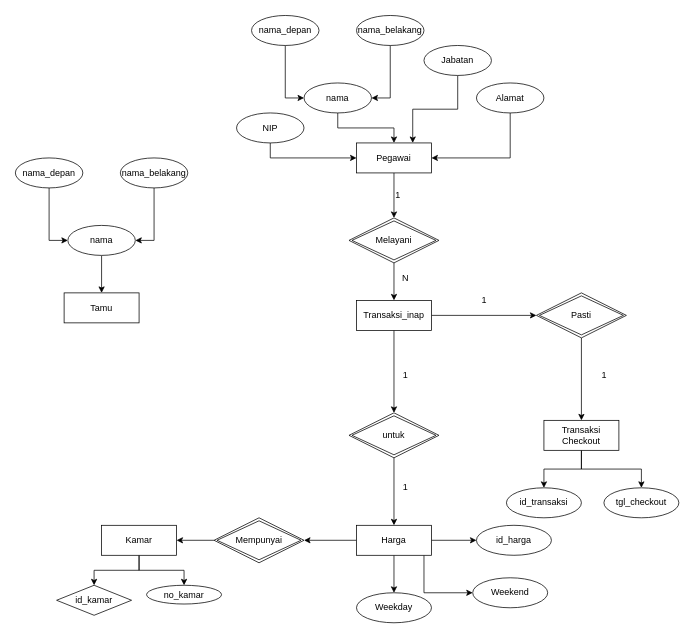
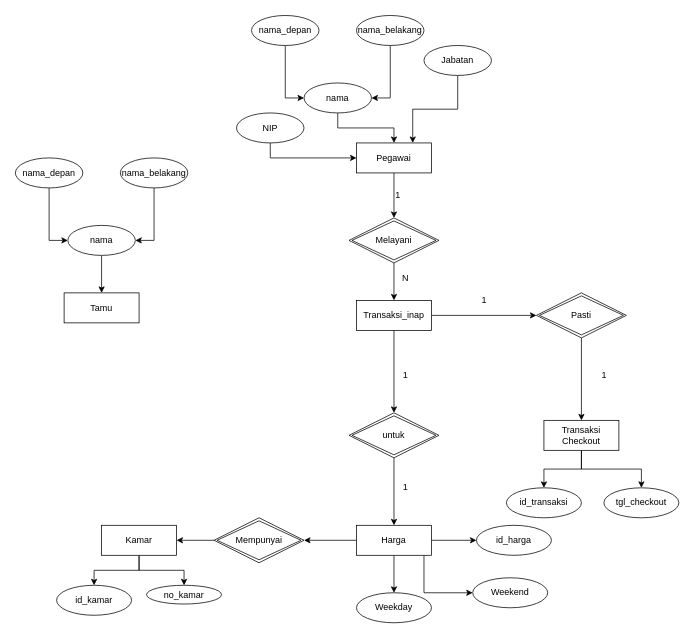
  <mxCell id="0" />
  <mxCell id="1" parent="0" />
  <mxCell id="2" style="edgeStyle=orthogonalEdgeStyle;rounded=0;orthogonalLoop=1;jettySize=auto;html=1;entryX=0.5;entryY=0;entryDx=0;entryDy=0;" edge="1" parent="1" source="3" target="20"><mxGeometry relative="1" as="geometry" /></mxCell>
  <mxCell id="3" value="Pegawai" style="whiteSpace=wrap;html=1;align=center;" vertex="1" parent="1"><mxGeometry x="475" y="190" width="100" height="40" as="geometry" /></mxCell>
  <mxCell id="4" style="edgeStyle=orthogonalEdgeStyle;rounded=0;orthogonalLoop=1;jettySize=auto;html=1;entryX=0;entryY=0.5;entryDx=0;entryDy=0;" edge="1" parent="1" source="5" target="9"><mxGeometry relative="1" as="geometry" /></mxCell>
  <mxCell id="5" value="nama_depan" style="ellipse;whiteSpace=wrap;html=1;" vertex="1" parent="1"><mxGeometry x="335" y="20" width="90" height="40" as="geometry" /></mxCell>
  <mxCell id="6" style="edgeStyle=orthogonalEdgeStyle;rounded=0;orthogonalLoop=1;jettySize=auto;html=1;entryX=1;entryY=0.5;entryDx=0;entryDy=0;" edge="1" parent="1" source="7" target="9"><mxGeometry relative="1" as="geometry" /></mxCell>
  <mxCell id="7" value="nama_belakang" style="ellipse;whiteSpace=wrap;html=1;" vertex="1" parent="1"><mxGeometry x="475" y="20" width="90" height="40" as="geometry" /></mxCell>
  <mxCell id="8" style="edgeStyle=orthogonalEdgeStyle;rounded=0;orthogonalLoop=1;jettySize=auto;html=1;entryX=0.5;entryY=0;entryDx=0;entryDy=0;" edge="1" parent="1" source="9" target="3"><mxGeometry relative="1" as="geometry" /></mxCell>
  <mxCell id="9" value="nama" style="ellipse;whiteSpace=wrap;html=1;" vertex="1" parent="1"><mxGeometry x="405" y="110" width="90" height="40" as="geometry" /></mxCell>
  <mxCell id="10" style="edgeStyle=orthogonalEdgeStyle;rounded=0;orthogonalLoop=1;jettySize=auto;html=1;entryX=0.75;entryY=0;entryDx=0;entryDy=0;" edge="1" parent="1" source="11" target="3"><mxGeometry relative="1" as="geometry" /></mxCell>
  <mxCell id="11" value="Jabatan" style="ellipse;whiteSpace=wrap;html=1;" vertex="1" parent="1"><mxGeometry x="565" y="60" width="90" height="40" as="geometry" /></mxCell>
- <mxCell id="12" style="edgeStyle=orthogonalEdgeStyle;rounded=0;orthogonalLoop=1;jettySize=auto;html=1;entryX=1;entryY=0.5;entryDx=0;entryDy=0;" edge="1" parent="1" source="13" target="3"><mxGeometry relative="1" as="geometry"><Array as="points"><mxPoint x="680" y="210" /></Array></mxGeometry></mxCell>
- <mxCell id="13" value="Alamat" style="ellipse;whiteSpace=wrap;html=1;" vertex="1" parent="1"><mxGeometry x="635" y="110" width="90" height="40" as="geometry" /></mxCell>
  <mxCell id="14" style="edgeStyle=orthogonalEdgeStyle;rounded=0;orthogonalLoop=1;jettySize=auto;html=1;entryX=0;entryY=0.5;entryDx=0;entryDy=0;" edge="1" parent="1" source="15" target="3"><mxGeometry relative="1" as="geometry"><Array as="points"><mxPoint x="360" y="210" /></Array></mxGeometry></mxCell>
  <mxCell id="15" value="NIP" style="ellipse;whiteSpace=wrap;html=1;" vertex="1" parent="1"><mxGeometry x="315" y="150" width="90" height="40" as="geometry" /></mxCell>
  <mxCell id="16" style="edgeStyle=orthogonalEdgeStyle;rounded=0;orthogonalLoop=1;jettySize=auto;html=1;entryX=0;entryY=0.5;entryDx=0;entryDy=0;" edge="1" parent="1" source="18" target="24"><mxGeometry relative="1" as="geometry" /></mxCell>
  <mxCell id="17" style="edgeStyle=orthogonalEdgeStyle;rounded=0;orthogonalLoop=1;jettySize=auto;html=1;entryX=0.5;entryY=0;entryDx=0;entryDy=0;" edge="1" parent="1" source="18" target="33"><mxGeometry relative="1" as="geometry" /></mxCell>
  <mxCell id="18" value="Transaksi_inap" style="whiteSpace=wrap;html=1;align=center;" vertex="1" parent="1"><mxGeometry x="475" y="400" width="100" height="40" as="geometry" /></mxCell>
  <mxCell id="19" style="edgeStyle=orthogonalEdgeStyle;rounded=0;orthogonalLoop=1;jettySize=auto;html=1;entryX=0.5;entryY=0;entryDx=0;entryDy=0;" edge="1" parent="1" source="20" target="18"><mxGeometry relative="1" as="geometry" /></mxCell>
  <mxCell id="20" value="Melayani" style="shape=rhombus;double=1;perimeter=rhombusPerimeter;whiteSpace=wrap;html=1;align=center;" vertex="1" parent="1"><mxGeometry x="465" y="290" width="120" height="60" as="geometry" /></mxCell>
  <mxCell id="21" value="1" style="text;html=1;align=center;verticalAlign=middle;resizable=0;points=[];autosize=1;" vertex="1" parent="1"><mxGeometry x="520" y="250" width="20" height="20" as="geometry" /></mxCell>
  <mxCell id="22" value="N" style="text;html=1;align=center;verticalAlign=middle;resizable=0;points=[];autosize=1;" vertex="1" parent="1"><mxGeometry x="530" y="360" width="20" height="20" as="geometry" /></mxCell>
  <mxCell id="23" style="edgeStyle=orthogonalEdgeStyle;rounded=0;orthogonalLoop=1;jettySize=auto;html=1;entryX=0.5;entryY=0;entryDx=0;entryDy=0;" edge="1" parent="1" source="24" target="27"><mxGeometry relative="1" as="geometry" /></mxCell>
  <mxCell id="24" value="Pasti" style="shape=rhombus;double=1;perimeter=rhombusPerimeter;whiteSpace=wrap;html=1;align=center;" vertex="1" parent="1"><mxGeometry x="715" y="390" width="120" height="60" as="geometry" /></mxCell>
  <mxCell id="25" value="" style="edgeStyle=orthogonalEdgeStyle;rounded=0;orthogonalLoop=1;jettySize=auto;html=1;" edge="1" parent="1" source="27" target="29"><mxGeometry relative="1" as="geometry" /></mxCell>
  <mxCell id="26" style="edgeStyle=orthogonalEdgeStyle;rounded=0;orthogonalLoop=1;jettySize=auto;html=1;entryX=0.5;entryY=0;entryDx=0;entryDy=0;" edge="1" parent="1" source="27" target="28"><mxGeometry relative="1" as="geometry" /></mxCell>
  <mxCell id="27" value="Transaksi Checkout" style="whiteSpace=wrap;html=1;align=center;" vertex="1" parent="1"><mxGeometry x="725" y="560" width="100" height="40" as="geometry" /></mxCell>
  <mxCell id="28" value="id_transaksi" style="ellipse;whiteSpace=wrap;html=1;align=center;" vertex="1" parent="1"><mxGeometry x="675" y="650" width="100" height="40" as="geometry" /></mxCell>
  <mxCell id="29" value="tgl_checkout" style="ellipse;whiteSpace=wrap;html=1;align=center;" vertex="1" parent="1"><mxGeometry x="805" y="650" width="100" height="40" as="geometry" /></mxCell>
  <mxCell id="30" value="1" style="text;html=1;align=center;verticalAlign=middle;resizable=0;points=[];autosize=1;" vertex="1" parent="1"><mxGeometry x="635" y="390" width="20" height="20" as="geometry" /></mxCell>
  <mxCell id="31" value="1" style="text;html=1;align=center;verticalAlign=middle;resizable=0;points=[];autosize=1;" vertex="1" parent="1"><mxGeometry x="795" y="490" width="20" height="20" as="geometry" /></mxCell>
  <mxCell id="32" style="edgeStyle=orthogonalEdgeStyle;rounded=0;orthogonalLoop=1;jettySize=auto;html=1;entryX=0.5;entryY=0;entryDx=0;entryDy=0;" edge="1" parent="1" source="33" target="38"><mxGeometry relative="1" as="geometry" /></mxCell>
  <mxCell id="33" value="untuk" style="shape=rhombus;double=1;perimeter=rhombusPerimeter;whiteSpace=wrap;html=1;align=center;" vertex="1" parent="1"><mxGeometry x="465" y="550" width="120" height="60" as="geometry" /></mxCell>
  <mxCell id="34" style="edgeStyle=orthogonalEdgeStyle;rounded=0;orthogonalLoop=1;jettySize=auto;html=1;entryX=0;entryY=0.5;entryDx=0;entryDy=0;" edge="1" parent="1" source="38" target="43"><mxGeometry relative="1" as="geometry" /></mxCell>
  <mxCell id="35" style="edgeStyle=orthogonalEdgeStyle;rounded=0;orthogonalLoop=1;jettySize=auto;html=1;entryX=0.5;entryY=0;entryDx=0;entryDy=0;" edge="1" parent="1" source="38" target="42"><mxGeometry relative="1" as="geometry" /></mxCell>
  <mxCell id="36" style="edgeStyle=orthogonalEdgeStyle;rounded=0;orthogonalLoop=1;jettySize=auto;html=1;entryX=0;entryY=0.5;entryDx=0;entryDy=0;" edge="1" parent="1" source="38" target="41"><mxGeometry relative="1" as="geometry"><Array as="points"><mxPoint x="565" y="790" /></Array></mxGeometry></mxCell>
  <mxCell id="37" style="edgeStyle=orthogonalEdgeStyle;rounded=0;orthogonalLoop=1;jettySize=auto;html=1;entryX=1;entryY=0.5;entryDx=0;entryDy=0;" edge="1" parent="1" source="38" target="45"><mxGeometry relative="1" as="geometry" /></mxCell>
  <mxCell id="38" value="Harga" style="whiteSpace=wrap;html=1;align=center;" vertex="1" parent="1"><mxGeometry x="475" y="700" width="100" height="40" as="geometry" /></mxCell>
  <mxCell id="39" value="1" style="text;html=1;align=center;verticalAlign=middle;resizable=0;points=[];autosize=1;" vertex="1" parent="1"><mxGeometry x="530" y="490" width="20" height="20" as="geometry" /></mxCell>
  <mxCell id="40" value="1" style="text;html=1;align=center;verticalAlign=middle;resizable=0;points=[];autosize=1;" vertex="1" parent="1"><mxGeometry x="530" y="640" width="20" height="20" as="geometry" /></mxCell>
  <mxCell id="41" value="Weekend" style="ellipse;whiteSpace=wrap;html=1;align=center;" vertex="1" parent="1"><mxGeometry x="630" y="770" width="100" height="40" as="geometry" /></mxCell>
  <mxCell id="42" value="Weekday" style="ellipse;whiteSpace=wrap;html=1;align=center;" vertex="1" parent="1"><mxGeometry x="475" y="790" width="100" height="40" as="geometry" /></mxCell>
  <mxCell id="43" value="id_harga" style="ellipse;whiteSpace=wrap;html=1;align=center;" vertex="1" parent="1"><mxGeometry x="635" y="700" width="100" height="40" as="geometry" /></mxCell>
  <mxCell id="44" style="edgeStyle=orthogonalEdgeStyle;rounded=0;orthogonalLoop=1;jettySize=auto;html=1;entryX=1;entryY=0.5;entryDx=0;entryDy=0;" edge="1" parent="1" source="45" target="48"><mxGeometry relative="1" as="geometry" /></mxCell>
  <mxCell id="45" value="Mempunyai" style="shape=rhombus;double=1;perimeter=rhombusPerimeter;whiteSpace=wrap;html=1;align=center;" vertex="1" parent="1"><mxGeometry x="285" y="690" width="120" height="60" as="geometry" /></mxCell>
  <mxCell id="46" style="edgeStyle=orthogonalEdgeStyle;rounded=0;orthogonalLoop=1;jettySize=auto;html=1;entryX=0.5;entryY=0;entryDx=0;entryDy=0;" edge="1" parent="1" source="48" target="49"><mxGeometry relative="1" as="geometry" /></mxCell>
  <mxCell id="47" style="edgeStyle=orthogonalEdgeStyle;rounded=0;orthogonalLoop=1;jettySize=auto;html=1;entryX=0.5;entryY=0;entryDx=0;entryDy=0;" edge="1" parent="1" source="48" target="50"><mxGeometry relative="1" as="geometry" /></mxCell>
  <mxCell id="48" value="Kamar" style="whiteSpace=wrap;html=1;align=center;" vertex="1" parent="1"><mxGeometry x="135" y="700" width="100" height="40" as="geometry" /></mxCell>
- <mxCell id="49" value="id_kamar" style="rhombus;whiteSpace=wrap;html=1;align=center;" vertex="1" parent="1"><mxGeometry x="75" y="780" width="100" height="40" as="geometry" /></mxCell>
+ <mxCell id="49" value="id_kamar" style="ellipse;whiteSpace=wrap;html=1;align=center;" vertex="1" parent="1"><mxGeometry x="75" y="780" width="100" height="40" as="geometry" /></mxCell>
  <mxCell id="50" value="no_kamar" style="ellipse;whiteSpace=wrap;html=1;align=center;" vertex="1" parent="1"><mxGeometry x="195" y="780" width="100" height="25" as="geometry" /></mxCell>
  <mxCell id="51" value="Tamu" style="whiteSpace=wrap;html=1;align=center;" vertex="1" parent="1"><mxGeometry x="85" y="390" width="100" height="40" as="geometry" /></mxCell>
  <mxCell id="52" style="edgeStyle=orthogonalEdgeStyle;rounded=0;orthogonalLoop=1;jettySize=auto;html=1;entryX=0;entryY=0.5;entryDx=0;entryDy=0;" edge="1" parent="1" source="53" target="57"><mxGeometry relative="1" as="geometry" /></mxCell>
  <mxCell id="53" value="nama_depan" style="ellipse;whiteSpace=wrap;html=1;" vertex="1" parent="1"><mxGeometry x="20" y="210" width="90" height="40" as="geometry" /></mxCell>
  <mxCell id="54" style="edgeStyle=orthogonalEdgeStyle;rounded=0;orthogonalLoop=1;jettySize=auto;html=1;entryX=1;entryY=0.5;entryDx=0;entryDy=0;" edge="1" parent="1" source="55" target="57"><mxGeometry relative="1" as="geometry" /></mxCell>
  <mxCell id="55" value="nama_belakang" style="ellipse;whiteSpace=wrap;html=1;" vertex="1" parent="1"><mxGeometry x="160" y="210" width="90" height="40" as="geometry" /></mxCell>
  <mxCell id="56" style="edgeStyle=orthogonalEdgeStyle;rounded=0;orthogonalLoop=1;jettySize=auto;html=1;entryX=0.5;entryY=0;entryDx=0;entryDy=0;" edge="1" parent="1" source="57" target="51"><mxGeometry relative="1" as="geometry" /></mxCell>
  <mxCell id="57" value="nama" style="ellipse;whiteSpace=wrap;html=1;" vertex="1" parent="1"><mxGeometry x="90" y="300" width="90" height="40" as="geometry" /></mxCell>
